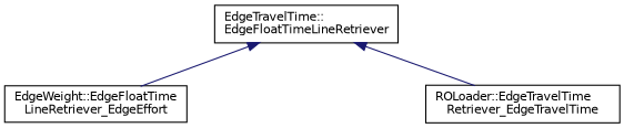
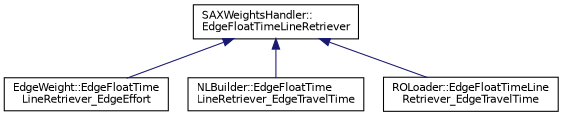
  digraph {
    rankdir=TB
    node [color=black fillcolor=white fontname=Helvetica fontsize=10 shape=record style=filled]
    edge [color=midnightblue dir=back fontname=Helvetica fontsize=10 labelfontname=Helvetica labelfontsize=10 style=solid]
-   n1 [height=0.2 label="EdgeTravelTime::\lEdgeFloatTimeLineRetriever" width=0.4]
+   n1 [height=0.2 label="SAXWeightsHandler::\lEdgeFloatTimeLineRetriever" width=0.4]
    n2 [height=0.2 label="EdgeWeight::EdgeFloatTime\lLineRetriever_EdgeEffort" width=0.4]
-   n4 [height=0.2 label="ROLoader::EdgeTravelTime\lRetriever_EdgeTravelTime" width=0.4]
+   n3 [height=0.2 label="NLBuilder::EdgeFloatTime\lLineRetriever_EdgeTravelTime" width=0.4]
+   n4 [height=0.2 label="ROLoader::EdgeFloatTimeLine\lRetriever_EdgeTravelTime" width=0.4]
    n1 -> n2
+   n1 -> n3
    n1 -> n4
  }
